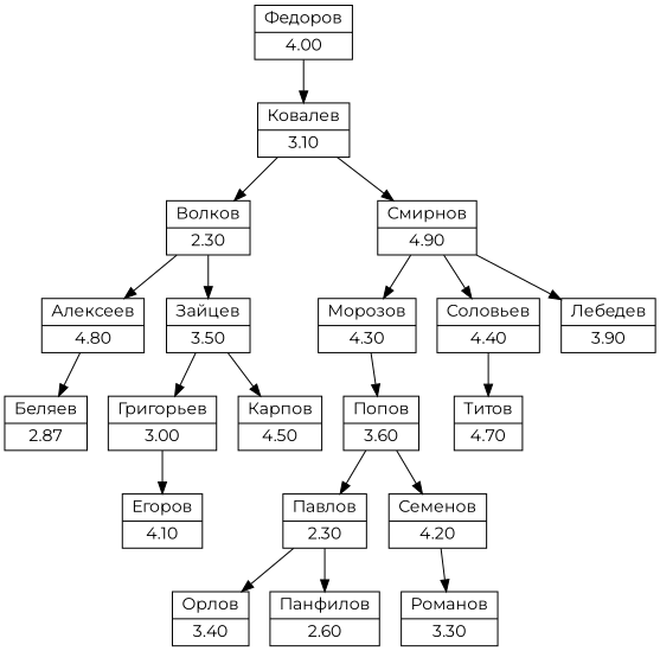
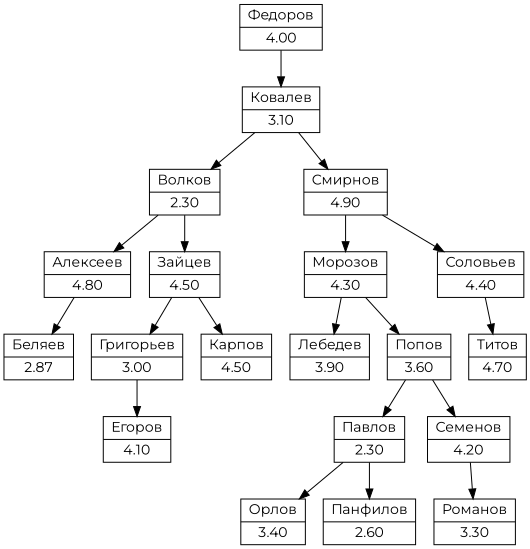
  digraph {
    fontname=Montserrat
    node [fontname=Montserrat shape=record]
    edge [fontname=Montserrat]
    n1 [label="{ Федоров | 4.00 }"]
    n2 [label="{ Ковалев | 3.10 }"]
    n3 [label="{ Волков | 2.30 }"]
    n4 [label="{ Смирнов | 4.90 }"]
    n5 [label="{ Алексеев | 4.80 }"]
-   n6 [label="{ Зайцев | 3.50 }"]
+   n6 [label="{ Зайцев | 4.50 }"]
    n7 [label="{ Морозов | 4.30 }"]
    n8 [label="{ Соловьев | 4.40 }"]
    n9 [label="{ Беляев | 2.87 }"]
    n10 [label="{ Григорьев | 3.00 }"]
    n11 [label="{ Карпов | 4.50 }"]
    n12 [label="{ Егоров | 4.10 }"]
    n13 [label="{ Лебедев | 3.90 }"]
    n14 [label="{ Попов | 3.60 }"]
    n15 [label="{ Титов | 4.70 }"]
    n16 [label="{ Павлов | 2.30 }"]
    n17 [label="{ Семенов | 4.20 }"]
    n18 [label="{ Орлов | 3.40 }"]
    n19 [label="{ Панфилов | 2.60 }"]
    n20 [label="{ Романов | 3.30 }"]
    n1 -> n2
    n2 -> n3
    n2 -> n4
    n3 -> n5
    n3 -> n6
    n4 -> n7
    n4 -> n8
    n5 -> n9
    n6 -> n10
    n6 -> n11
-   n4 -> n13
+   n7 -> n13
    n7 -> n14
    n8 -> n15
    n10 -> n12
    n14 -> n16
    n14 -> n17
    n16 -> n18
    n16 -> n19
    n17 -> n20
  }
